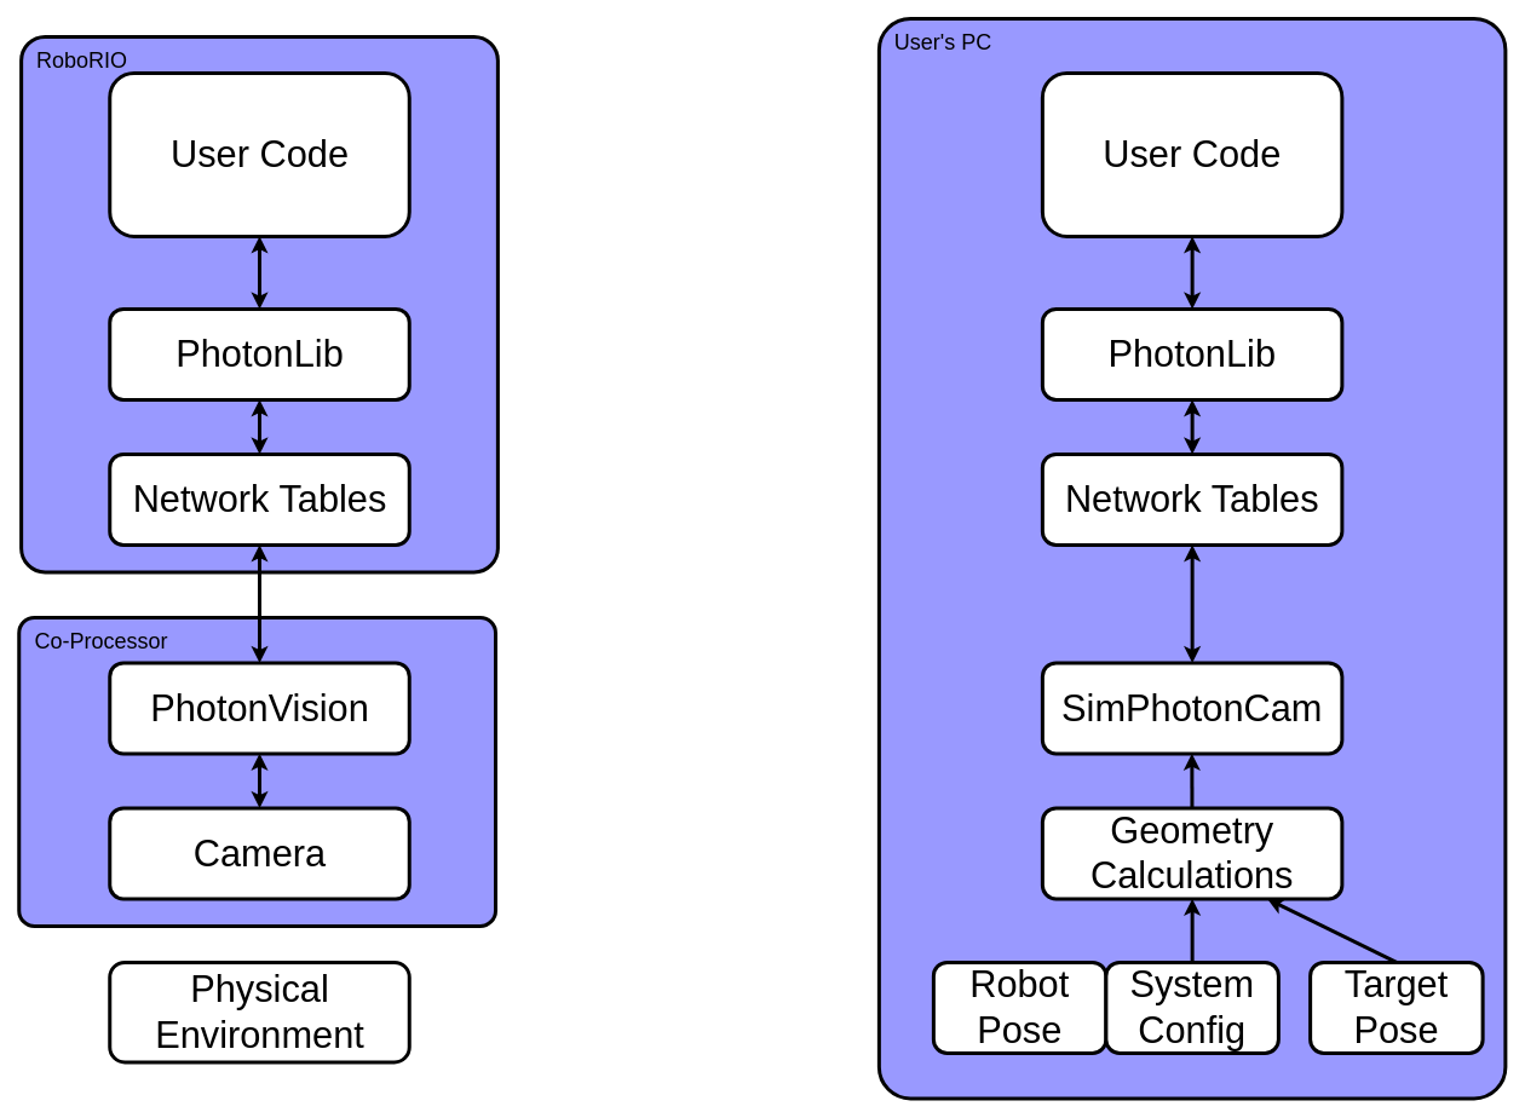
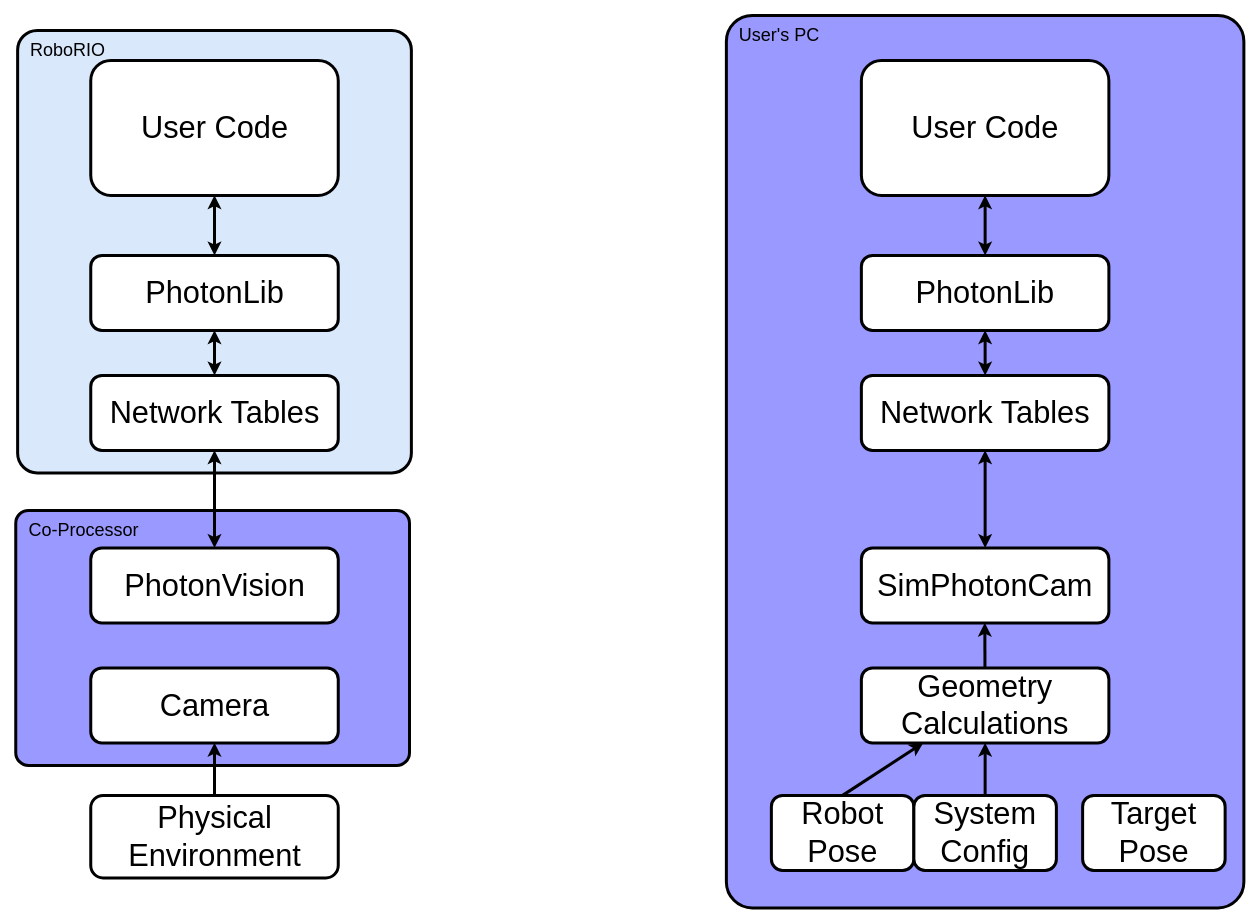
  <mxCell id="0" />
  <mxCell id="1" parent="0" />
  <mxCell id="2" value="&lt;font style=&quot;font-size: 24px&quot;&gt;Co-Processor&lt;/font&gt;" style="rounded=1;whiteSpace=wrap;html=1;shadow=0;glass=0;labelBackgroundColor=none;comic=0;sketch=0;strokeWidth=4;fontSize=44;align=left;fillColor=#9999FF;arcSize=5;labelPosition=center;verticalLabelPosition=middle;verticalAlign=top;spacing=2;spacingLeft=15;spacingTop=-14;" vertex="1" parent="1"><mxGeometry x="20.5" y="680" width="525" height="340" as="geometry" /></mxCell>
  <mxCell id="3" value="&lt;font style=&quot;font-size: 24px&quot;&gt;User's PC&lt;/font&gt;" style="rounded=1;whiteSpace=wrap;html=1;shadow=0;glass=0;labelBackgroundColor=none;comic=0;sketch=0;strokeWidth=4;fontSize=44;align=left;fillColor=#9999FF;arcSize=5;labelPosition=center;verticalLabelPosition=middle;verticalAlign=top;spacing=2;spacingLeft=15;spacingTop=-14;" vertex="1" parent="1"><mxGeometry x="968" y="20" width="690" height="1190" as="geometry" /></mxCell>
- <mxCell id="4" value="&lt;font style=&quot;font-size: 24px&quot;&gt;RoboRIO&lt;/font&gt;" style="rounded=1;whiteSpace=wrap;html=1;shadow=0;glass=0;labelBackgroundColor=none;comic=0;sketch=0;strokeWidth=4;fontSize=44;align=left;fillColor=#9999FF;arcSize=5;labelPosition=center;verticalLabelPosition=middle;verticalAlign=top;spacing=2;spacingLeft=15;spacingTop=-14;" vertex="1" parent="1"><mxGeometry x="23" y="40" width="525" height="590" as="geometry" /></mxCell>
+ <mxCell id="4" value="&lt;font style=&quot;font-size: 24px&quot;&gt;RoboRIO&lt;/font&gt;" style="rounded=1;whiteSpace=wrap;html=1;shadow=0;glass=0;labelBackgroundColor=none;comic=0;sketch=0;strokeWidth=4;fontSize=44;align=left;fillColor=#dae8fc;arcSize=5;labelPosition=center;verticalLabelPosition=middle;verticalAlign=top;spacing=2;spacingLeft=15;spacingTop=-14;" vertex="1" parent="1"><mxGeometry x="23" y="40" width="525" height="590" as="geometry" /></mxCell>
  <mxCell id="5" value="Network Tables" style="rounded=1;whiteSpace=wrap;html=1;shadow=0;glass=0;labelBackgroundColor=none;comic=0;sketch=0;strokeWidth=4;fontSize=41;align=center;" vertex="1" parent="1"><mxGeometry x="120.5" y="500" width="330" height="100" as="geometry" /></mxCell>
  <mxCell id="6" value="PhotonLib" style="rounded=1;whiteSpace=wrap;html=1;shadow=0;glass=0;labelBackgroundColor=none;comic=0;sketch=0;strokeWidth=4;fontSize=41;align=center;" vertex="1" parent="1"><mxGeometry x="120.5" y="340" width="330" height="100" as="geometry" /></mxCell>
  <mxCell id="7" value="User Code" style="rounded=1;whiteSpace=wrap;html=1;shadow=0;glass=0;labelBackgroundColor=none;comic=0;sketch=0;strokeWidth=4;fontSize=41;align=center;" vertex="1" parent="1"><mxGeometry x="120.5" y="80" width="330" height="180" as="geometry" /></mxCell>
  <mxCell id="8" value="PhotonVision" style="rounded=1;whiteSpace=wrap;html=1;shadow=0;glass=0;labelBackgroundColor=none;comic=0;sketch=0;strokeWidth=4;fontSize=41;align=center;" vertex="1" parent="1"><mxGeometry x="120.5" y="730" width="330" height="100" as="geometry" /></mxCell>
  <mxCell id="9" value="Camera" style="rounded=1;whiteSpace=wrap;html=1;shadow=0;glass=0;labelBackgroundColor=none;comic=0;sketch=0;strokeWidth=4;fontSize=41;align=center;" vertex="1" parent="1"><mxGeometry x="120.5" y="890" width="330" height="100" as="geometry" /></mxCell>
  <mxCell id="10" value="Physical Environment" style="rounded=1;whiteSpace=wrap;html=1;shadow=0;glass=0;labelBackgroundColor=none;comic=0;sketch=0;strokeWidth=4;fontSize=41;align=center;" vertex="1" parent="1"><mxGeometry x="120.5" y="1060" width="330" height="110" as="geometry" /></mxCell>
  <mxCell id="11" value="SimPhotonCam" style="rounded=1;whiteSpace=wrap;html=1;shadow=0;glass=0;labelBackgroundColor=none;comic=0;sketch=0;strokeWidth=4;fontSize=41;align=center;" vertex="1" parent="1"><mxGeometry x="1148" y="730" width="330" height="100" as="geometry" /></mxCell>
  <mxCell id="12" value="Geometry Calculations" style="rounded=1;whiteSpace=wrap;html=1;shadow=0;glass=0;labelBackgroundColor=none;comic=0;sketch=0;strokeWidth=4;fontSize=41;align=center;" vertex="1" parent="1"><mxGeometry x="1148" y="890" width="330" height="100" as="geometry" /></mxCell>
  <mxCell id="13" value="Robot Pose" style="rounded=1;whiteSpace=wrap;html=1;shadow=0;glass=0;labelBackgroundColor=none;comic=0;sketch=0;strokeWidth=4;fontSize=41;align=center;" vertex="1" parent="1"><mxGeometry x="1028" y="1060" width="190" height="100" as="geometry" /></mxCell>
  <mxCell id="14" value="Target Pose" style="rounded=1;whiteSpace=wrap;html=1;shadow=0;glass=0;labelBackgroundColor=none;comic=0;sketch=0;strokeWidth=4;fontSize=41;align=center;" vertex="1" parent="1"><mxGeometry x="1443" y="1060" width="190" height="100" as="geometry" /></mxCell>
  <mxCell id="15" value="System Config" style="rounded=1;whiteSpace=wrap;html=1;shadow=0;glass=0;labelBackgroundColor=none;comic=0;sketch=0;strokeWidth=4;fontSize=41;align=center;" vertex="1" parent="1"><mxGeometry x="1218" y="1060" width="190" height="100" as="geometry" /></mxCell>
  <mxCell id="16" value="" style="endArrow=classic;startArrow=classic;html=1;fontSize=44;strokeWidth=4;entryX=0.5;entryY=1;entryDx=0;entryDy=0;exitX=0.5;exitY=0;exitDx=0;exitDy=0;" edge="1" parent="1" source="8" target="5"><mxGeometry width="50" height="50" relative="1" as="geometry"><mxPoint x="282.58" y="730" as="sourcePoint" /><mxPoint x="282.58" y="630" as="targetPoint" /></mxGeometry></mxCell>
  <mxCell id="17" value="" style="endArrow=classic;startArrow=classic;html=1;fontSize=44;strokeWidth=4;entryX=0.5;entryY=1;entryDx=0;entryDy=0;exitX=0.5;exitY=0;exitDx=0;exitDy=0;" edge="1" parent="1" source="5" target="6"><mxGeometry width="50" height="50" relative="1" as="geometry"><mxPoint x="286" y="500" as="sourcePoint" /><mxPoint x="283" y="460" as="targetPoint" /></mxGeometry></mxCell>
  <mxCell id="18" value="" style="endArrow=classic;startArrow=classic;html=1;fontSize=44;strokeWidth=4;entryX=0.5;entryY=1;entryDx=0;entryDy=0;exitX=0.5;exitY=0;exitDx=0;exitDy=0;" edge="1" parent="1" source="6" target="7"><mxGeometry width="50" height="50" relative="1" as="geometry"><mxPoint x="278" y="350" as="sourcePoint" /><mxPoint x="278" y="290" as="targetPoint" /></mxGeometry></mxCell>
  <mxCell id="19" value="Network Tables" style="rounded=1;whiteSpace=wrap;html=1;shadow=0;glass=0;labelBackgroundColor=none;comic=0;sketch=0;strokeWidth=4;fontSize=41;align=center;" vertex="1" parent="1"><mxGeometry x="1148" y="500" width="330" height="100" as="geometry" /></mxCell>
  <mxCell id="20" value="PhotonLib" style="rounded=1;whiteSpace=wrap;html=1;shadow=0;glass=0;labelBackgroundColor=none;comic=0;sketch=0;strokeWidth=4;fontSize=41;align=center;" vertex="1" parent="1"><mxGeometry x="1148" y="340" width="330" height="100" as="geometry" /></mxCell>
  <mxCell id="21" value="User Code" style="rounded=1;whiteSpace=wrap;html=1;shadow=0;glass=0;labelBackgroundColor=none;comic=0;sketch=0;strokeWidth=4;fontSize=41;align=center;" vertex="1" parent="1"><mxGeometry x="1148" y="80" width="330" height="180" as="geometry" /></mxCell>
  <mxCell id="22" value="" style="endArrow=classic;startArrow=classic;html=1;fontSize=44;strokeWidth=4;entryX=0.5;entryY=1;entryDx=0;entryDy=0;exitX=0.5;exitY=0;exitDx=0;exitDy=0;" edge="1" parent="1" target="19"><mxGeometry width="50" height="50" relative="1" as="geometry"><mxPoint x="1313" y="730" as="sourcePoint" /><mxPoint x="1312.58" y="610" as="targetPoint" /></mxGeometry></mxCell>
  <mxCell id="23" value="" style="endArrow=classic;startArrow=classic;html=1;fontSize=44;strokeWidth=4;" edge="1" parent="1"><mxGeometry width="50" height="50" relative="1" as="geometry"><mxPoint x="1313" y="500" as="sourcePoint" /><mxPoint x="1313" y="440" as="targetPoint" /></mxGeometry></mxCell>
  <mxCell id="24" value="" style="endArrow=classic;startArrow=classic;html=1;fontSize=44;strokeWidth=4;entryX=0.5;entryY=1;entryDx=0;entryDy=0;exitX=0.5;exitY=0;exitDx=0;exitDy=0;" edge="1" parent="1" source="20" target="21"><mxGeometry width="50" height="50" relative="1" as="geometry"><mxPoint x="1308" y="330" as="sourcePoint" /><mxPoint x="1308" y="270" as="targetPoint" /></mxGeometry></mxCell>
- <mxCell id="25" value="" style="endArrow=classic;startArrow=classic;html=1;fontSize=44;strokeWidth=4;exitX=0.5;exitY=0;exitDx=0;exitDy=0;entryX=0.5;entryY=1;entryDx=0;entryDy=0;" edge="1" parent="1" source="9" target="8"><mxGeometry width="50" height="50" relative="1" as="geometry"><mxPoint x="282.58" y="900" as="sourcePoint" /><mxPoint x="282.58" y="850" as="targetPoint" /></mxGeometry></mxCell>
- <mxCell id="28" value="" style="endArrow=classic;startArrow=none;html=1;fontSize=44;strokeWidth=4;startFill=0;entryX=0.75;entryY=1;entryDx=0;entryDy=0;exitX=0.5;exitY=0;exitDx=0;exitDy=0;" edge="1" parent="1" source="14" target="12"><mxGeometry width="50" height="50" relative="1" as="geometry"><mxPoint x="1508" y="1040" as="sourcePoint" /><mxPoint x="1615.5" y="950" as="targetPoint" /></mxGeometry></mxCell>
+ <mxCell id="26" value="" style="endArrow=classic;startArrow=none;html=1;fontSize=44;strokeWidth=4;startFill=0;entryX=0.5;entryY=1;entryDx=0;entryDy=0;" edge="1" parent="1" source="10" target="9"><mxGeometry width="50" height="50" relative="1" as="geometry"><mxPoint x="282.58" y="1050" as="sourcePoint" /><mxPoint x="282.58" y="1000" as="targetPoint" /></mxGeometry></mxCell>
+ <mxCell id="27" value="" style="endArrow=classic;startArrow=none;html=1;fontSize=44;strokeWidth=4;startFill=0;entryX=0.25;entryY=1;entryDx=0;entryDy=0;exitX=0.5;exitY=0;exitDx=0;exitDy=0;" edge="1" parent="1" source="13" target="12"><mxGeometry width="50" height="50" relative="1" as="geometry"><mxPoint x="1158.219" y="1060" as="sourcePoint" /><mxPoint x="1158" y="1000" as="targetPoint" /></mxGeometry></mxCell>
  <mxCell id="29" value="" style="endArrow=classic;startArrow=none;html=1;fontSize=44;strokeWidth=4;startFill=0;entryX=0.5;entryY=1;entryDx=0;entryDy=0;exitX=0.5;exitY=0;exitDx=0;exitDy=0;" edge="1" parent="1" source="15" target="12"><mxGeometry width="50" height="50" relative="1" as="geometry"><mxPoint x="1455.5" y="1080" as="sourcePoint" /><mxPoint x="1328" y="990" as="targetPoint" /></mxGeometry></mxCell>
  <mxCell id="30" value="" style="endArrow=classic;startArrow=none;html=1;fontSize=44;strokeWidth=4;startFill=0;" edge="1" parent="1"><mxGeometry width="50" height="50" relative="1" as="geometry"><mxPoint x="1312.799" y="890" as="sourcePoint" /><mxPoint x="1312.58" y="830" as="targetPoint" /></mxGeometry></mxCell>
